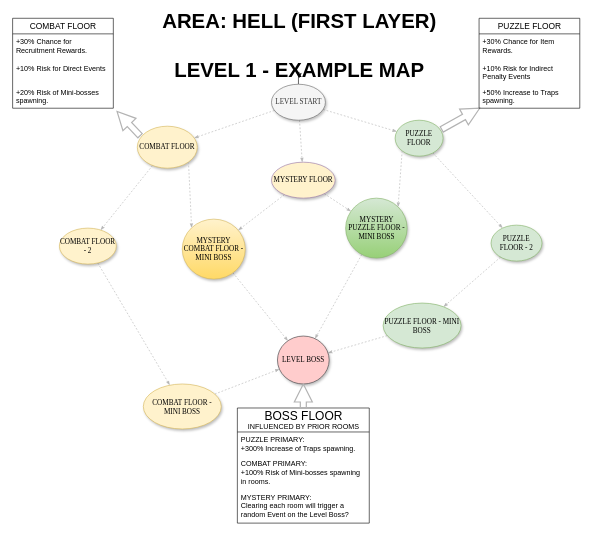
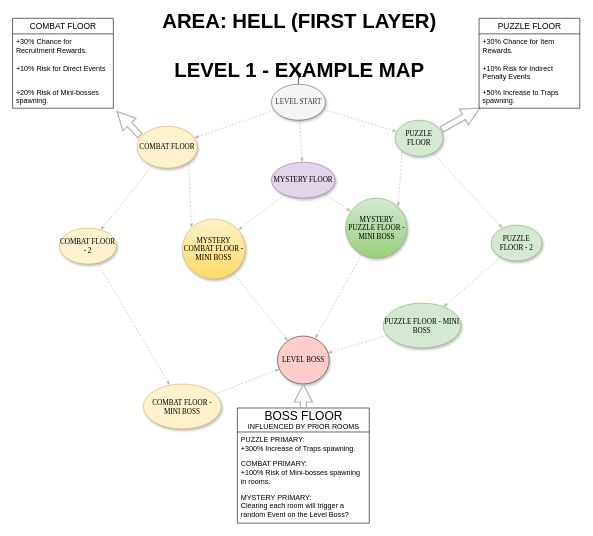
  <mxCell id="0" />
  <mxCell id="1" parent="0" />
  <mxCell id="2" style="edgeStyle=none;rounded=1;html=1;labelBackgroundColor=none;startArrow=none;startFill=0;startSize=5;endArrow=classicThin;endFill=1;endSize=5;jettySize=auto;orthogonalLoop=1;strokeColor=#B3B3B3;strokeWidth=1;fontFamily=Verdana;fontSize=12;dashed=1;" edge="1" parent="1" source="6" target="9"><mxGeometry relative="1" as="geometry" /></mxCell>
  <mxCell id="3" value="" style="edgeStyle=none;rounded=1;html=1;labelBackgroundColor=none;startArrow=none;startFill=0;startSize=5;endArrow=classicThin;endFill=1;endSize=5;jettySize=auto;orthogonalLoop=1;strokeColor=#B3B3B3;strokeWidth=1;fontFamily=Verdana;fontSize=12;dashed=1;" edge="1" parent="1" source="6" target="22"><mxGeometry relative="1" as="geometry" /></mxCell>
  <mxCell id="4" value="" style="edgeStyle=none;rounded=1;html=1;labelBackgroundColor=none;startArrow=none;startFill=0;startSize=5;endArrow=classicThin;endFill=1;endSize=5;jettySize=auto;orthogonalLoop=1;strokeColor=#B3B3B3;strokeWidth=1;fontFamily=Verdana;fontSize=12;dashed=1;" edge="1" parent="1" source="6" target="11"><mxGeometry relative="1" as="geometry" /></mxCell>
  <mxCell id="5" value="" style="edgeStyle=orthogonalEdgeStyle;rounded=0;orthogonalLoop=1;jettySize=auto;html=1;" edge="1" parent="1" source="6" target="27"><mxGeometry relative="1" as="geometry" /></mxCell>
  <mxCell id="6" value="LEVEL START" style="ellipse;whiteSpace=wrap;html=1;rounded=0;shadow=1;comic=0;labelBackgroundColor=none;strokeWidth=1;fontFamily=Verdana;fontSize=12;align=center;fillColor=#f5f5f5;fontColor=#333333;strokeColor=#666666;" vertex="1" parent="1"><mxGeometry x="451.75" y="140" width="90" height="60" as="geometry" /></mxCell>
  <mxCell id="7" value="" style="edgeStyle=none;rounded=1;html=1;labelBackgroundColor=none;startArrow=none;startFill=0;startSize=5;endArrow=classicThin;endFill=1;endSize=5;jettySize=auto;orthogonalLoop=1;strokeColor=#B3B3B3;strokeWidth=1;fontFamily=Verdana;fontSize=12;dashed=1;" edge="1" parent="1" source="9" target="19"><mxGeometry relative="1" as="geometry" /></mxCell>
  <mxCell id="8" value="" style="edgeStyle=none;rounded=1;html=1;labelBackgroundColor=none;startArrow=none;startFill=0;startSize=5;endArrow=classicThin;endFill=1;endSize=5;jettySize=auto;orthogonalLoop=1;strokeColor=#B3B3B3;strokeWidth=1;fontFamily=Verdana;fontSize=12;dashed=1;" edge="1" parent="1" source="9" target="17"><mxGeometry relative="1" as="geometry" /></mxCell>
- <mxCell id="9" value="MYSTERY FLOOR" style="ellipse;whiteSpace=wrap;html=1;rounded=0;shadow=1;comic=0;labelBackgroundColor=none;strokeWidth=1;fontFamily=Verdana;fontSize=12;align=center;fillColor=#fff2cc;strokeColor=#9673a6;" vertex="1" parent="1"><mxGeometry x="451.75" y="270" width="106.25" height="60" as="geometry" /></mxCell>
+ <mxCell id="9" value="MYSTERY FLOOR" style="ellipse;whiteSpace=wrap;html=1;rounded=0;shadow=1;comic=0;labelBackgroundColor=none;strokeWidth=1;fontFamily=Verdana;fontSize=12;align=center;fillColor=#e1d5e7;strokeColor=#9673a6;" vertex="1" parent="1"><mxGeometry x="451.75" y="270" width="106.25" height="60" as="geometry" /></mxCell>
  <mxCell id="10" value="" style="edgeStyle=none;rounded=1;html=1;labelBackgroundColor=none;startArrow=none;startFill=0;startSize=5;endArrow=classicThin;endFill=1;endSize=5;jettySize=auto;orthogonalLoop=1;strokeColor=#B3B3B3;strokeWidth=1;fontFamily=Verdana;fontSize=12;dashed=1;" edge="1" parent="1" source="11" target="13"><mxGeometry relative="1" as="geometry" /></mxCell>
  <mxCell id="11" value="PUZZLE FLOOR" style="ellipse;whiteSpace=wrap;html=1;rounded=0;shadow=1;comic=0;labelBackgroundColor=none;strokeWidth=1;fontFamily=Verdana;fontSize=12;align=center;fillColor=#d5e8d4;strokeColor=#82b366;" vertex="1" parent="1"><mxGeometry x="658" y="200" width="80" height="60" as="geometry" /></mxCell>
  <mxCell id="12" value="" style="edgeStyle=none;rounded=1;html=1;labelBackgroundColor=none;startArrow=none;startFill=0;startSize=5;endArrow=classicThin;endFill=1;endSize=5;jettySize=auto;orthogonalLoop=1;strokeColor=#B3B3B3;strokeWidth=1;fontFamily=Verdana;fontSize=12;dashed=1;" edge="1" parent="1" source="13" target="15"><mxGeometry relative="1" as="geometry" /></mxCell>
  <mxCell id="13" value="PUZZLE FLOOR - 2" style="ellipse;whiteSpace=wrap;html=1;rounded=0;shadow=1;comic=0;labelBackgroundColor=none;strokeWidth=1;fontFamily=Verdana;fontSize=12;align=center;fillColor=#d5e8d4;strokeColor=#82b366;" vertex="1" parent="1"><mxGeometry x="818" y="375" width="85" height="60" as="geometry" /></mxCell>
  <mxCell id="14" value="" style="edgeStyle=none;rounded=1;html=1;labelBackgroundColor=none;startArrow=none;startFill=0;startSize=5;endArrow=classicThin;endFill=1;endSize=5;jettySize=auto;orthogonalLoop=1;strokeColor=#B3B3B3;strokeWidth=1;fontFamily=Verdana;fontSize=12;dashed=1;" edge="1" parent="1" source="15" target="20"><mxGeometry relative="1" as="geometry" /></mxCell>
  <mxCell id="15" value="PUZZLE FLOOR - MINI BOSS" style="ellipse;whiteSpace=wrap;html=1;rounded=0;shadow=1;comic=0;labelBackgroundColor=none;strokeWidth=1;fontFamily=Verdana;fontSize=12;align=center;fillColor=#d5e8d4;strokeColor=#82b366;" vertex="1" parent="1"><mxGeometry x="638" y="505" width="130" height="75" as="geometry" /></mxCell>
  <mxCell id="16" value="" style="edgeStyle=none;rounded=1;html=1;labelBackgroundColor=none;startArrow=none;startFill=0;startSize=5;endArrow=classicThin;endFill=1;endSize=5;jettySize=auto;orthogonalLoop=1;strokeColor=#B3B3B3;strokeWidth=1;fontFamily=Verdana;fontSize=12;dashed=1;" edge="1" parent="1" source="17" target="20"><mxGeometry relative="1" as="geometry" /></mxCell>
  <mxCell id="17" value="MYSTERY PUZZLE FLOOR - MINI BOSS" style="ellipse;whiteSpace=wrap;html=1;rounded=0;shadow=1;comic=0;labelBackgroundColor=none;strokeWidth=1;fontFamily=Verdana;fontSize=12;align=center;fillColor=#d5e8d4;gradientColor=#97d077;strokeColor=#82b366;" vertex="1" parent="1"><mxGeometry x="575.5" y="330" width="102.5" height="100" as="geometry" /></mxCell>
  <mxCell id="18" value="" style="edgeStyle=none;rounded=1;html=1;labelBackgroundColor=none;startArrow=none;startFill=0;startSize=5;endArrow=classicThin;endFill=1;endSize=5;jettySize=auto;orthogonalLoop=1;strokeColor=#B3B3B3;strokeWidth=1;fontFamily=Verdana;fontSize=12;dashed=1;" edge="1" parent="1" source="19" target="20"><mxGeometry relative="1" as="geometry" /></mxCell>
  <mxCell id="19" value="MYSTERY COMBAT FLOOR - MINI BOSS" style="ellipse;whiteSpace=wrap;html=1;rounded=0;shadow=1;comic=0;labelBackgroundColor=none;strokeWidth=1;fontFamily=Verdana;fontSize=12;align=center;fillColor=#fff2cc;gradientColor=#ffd966;strokeColor=#d6b656;" vertex="1" parent="1"><mxGeometry x="303" y="365" width="105" height="100" as="geometry" /></mxCell>
  <mxCell id="20" value="LEVEL BOSS" style="ellipse;whiteSpace=wrap;html=1;rounded=0;shadow=1;comic=0;labelBackgroundColor=none;strokeWidth=1;fontFamily=Verdana;fontSize=12;align=center;fillColor=#ffcccc;strokeColor=#36393d;" vertex="1" parent="1"><mxGeometry x="461.75" y="560" width="86.25" height="80" as="geometry" /></mxCell>
  <mxCell id="21" value="" style="edgeStyle=none;rounded=1;html=1;labelBackgroundColor=none;startArrow=none;startFill=0;startSize=5;endArrow=classicThin;endFill=1;endSize=5;jettySize=auto;orthogonalLoop=1;strokeColor=#B3B3B3;strokeWidth=1;fontFamily=Verdana;fontSize=12;dashed=1;" edge="1" parent="1" source="22" target="24"><mxGeometry relative="1" as="geometry" /></mxCell>
  <mxCell id="22" value="COMBAT FLOOR" style="ellipse;whiteSpace=wrap;html=1;rounded=0;shadow=1;comic=0;labelBackgroundColor=none;strokeWidth=1;fontFamily=Verdana;fontSize=12;align=center;fillColor=#fff2cc;strokeColor=#d6b656;" vertex="1" parent="1"><mxGeometry x="228" y="210" width="100" height="70" as="geometry" /></mxCell>
  <mxCell id="23" value="" style="edgeStyle=none;rounded=1;html=1;labelBackgroundColor=none;startArrow=none;startFill=0;startSize=5;endArrow=classicThin;endFill=1;endSize=5;jettySize=auto;orthogonalLoop=1;strokeColor=#B3B3B3;strokeWidth=1;fontFamily=Verdana;fontSize=12;dashed=1;" edge="1" parent="1" source="24" target="26"><mxGeometry relative="1" as="geometry" /></mxCell>
  <mxCell id="24" value="COMBAT FLOOR - 2" style="ellipse;whiteSpace=wrap;html=1;rounded=0;shadow=1;comic=0;labelBackgroundColor=none;strokeWidth=1;fontFamily=Verdana;fontSize=12;align=center;fillColor=#fff2cc;strokeColor=#d6b656;" vertex="1" parent="1"><mxGeometry x="98" y="380" width="95" height="60" as="geometry" /></mxCell>
  <mxCell id="25" value="" style="edgeStyle=none;rounded=1;html=1;labelBackgroundColor=none;startArrow=none;startFill=0;startSize=5;endArrow=classicThin;endFill=1;endSize=5;jettySize=auto;orthogonalLoop=1;strokeColor=#B3B3B3;strokeWidth=1;fontFamily=Verdana;fontSize=12;dashed=1;" edge="1" parent="1" source="26" target="20"><mxGeometry relative="1" as="geometry" /></mxCell>
  <mxCell id="26" value="COMBAT FLOOR - MINI BOSS" style="ellipse;whiteSpace=wrap;html=1;rounded=0;shadow=1;comic=0;labelBackgroundColor=none;strokeWidth=1;fontFamily=Verdana;fontSize=12;align=center;fillColor=#fff2cc;strokeColor=#d6b656;" vertex="1" parent="1"><mxGeometry x="238" y="640" width="130" height="75" as="geometry" /></mxCell>
  <mxCell id="27" value="&lt;font style=&quot;font-size: 34px;&quot;&gt;AREA: HELL (FIRST LAYER)&lt;/font&gt;&lt;br&gt;&lt;font style=&quot;font-size: 34px;&quot;&gt;&lt;br&gt;LEVEL 1 - EXAMPLE MAP&lt;br&gt;&lt;/font&gt;" style="text;strokeColor=none;fillColor=none;html=1;fontSize=24;fontStyle=1;verticalAlign=middle;align=center;" vertex="1" parent="1"><mxGeometry x="208" y="20" width="580" height="110" as="geometry" /></mxCell>
  <mxCell id="28" value="" style="edgeStyle=none;rounded=1;html=1;labelBackgroundColor=none;startArrow=none;startFill=0;endArrow=classicThin;endFill=1;jettySize=auto;orthogonalLoop=1;strokeColor=#B3B3B3;strokeWidth=2;fontFamily=Verdana;fontSize=12;shape=arrow;entryX=0.006;entryY=1;entryDx=0;entryDy=0;entryPerimeter=0;exitX=0.971;exitY=0.257;exitDx=0;exitDy=0;exitPerimeter=0;" edge="1" parent="1" source="11" target="32"><mxGeometry relative="1" as="geometry"><mxPoint x="738" y="100" as="sourcePoint" /><mxPoint x="848" y="58" as="targetPoint" /></mxGeometry></mxCell>
  <mxCell id="29" value="&lt;font style=&quot;font-size: 14px;&quot;&gt; PUZZLE FLOOR&lt;br&gt;&lt;/font&gt;" style="swimlane;fontStyle=0;childLayout=stackLayout;horizontal=1;startSize=26;fillColor=none;horizontalStack=0;resizeParent=1;resizeParentMax=0;resizeLast=0;collapsible=1;marginBottom=0;html=1;" vertex="1" parent="1"><mxGeometry x="798" y="30" width="168" height="150" as="geometry" /></mxCell>
  <mxCell id="30" value="+30% Chance for Item Rewards." style="text;strokeColor=none;fillColor=none;align=left;verticalAlign=top;spacingLeft=4;spacingRight=4;overflow=hidden;rotatable=0;points=[[0,0.5],[1,0.5]];portConstraint=eastwest;whiteSpace=wrap;html=1;" vertex="1" parent="29"><mxGeometry y="26" width="168" height="44" as="geometry" /></mxCell>
  <mxCell id="31" value="+10% Risk for Indirect Penalty Events " style="text;strokeColor=none;fillColor=none;align=left;verticalAlign=top;spacingLeft=4;spacingRight=4;overflow=hidden;rotatable=0;points=[[0,0.5],[1,0.5]];portConstraint=eastwest;whiteSpace=wrap;html=1;" vertex="1" parent="29"><mxGeometry y="70" width="168" height="40" as="geometry" /></mxCell>
  <mxCell id="32" value="+50% Increase to Traps spawning." style="text;strokeColor=none;fillColor=none;align=left;verticalAlign=top;spacingLeft=4;spacingRight=4;overflow=hidden;rotatable=0;points=[[0,0.5],[1,0.5]];portConstraint=eastwest;whiteSpace=wrap;html=1;" vertex="1" parent="29"><mxGeometry y="110" width="168" height="40" as="geometry" /></mxCell>
  <mxCell id="33" value="" style="edgeStyle=none;rounded=1;html=1;labelBackgroundColor=none;startArrow=none;startFill=0;startSize=5;endArrow=classicThin;endFill=1;endSize=5;jettySize=auto;orthogonalLoop=1;strokeColor=#B3B3B3;strokeWidth=1;fontFamily=Verdana;fontSize=12;dashed=1;exitX=0;exitY=1;exitDx=0;exitDy=0;entryX=1;entryY=0;entryDx=0;entryDy=0;" edge="1" parent="1" source="11" target="17"><mxGeometry relative="1" as="geometry"><mxPoint x="548" y="320" as="sourcePoint" /><mxPoint x="722" y="398" as="targetPoint" /></mxGeometry></mxCell>
  <mxCell id="34" value="" style="edgeStyle=none;rounded=1;html=1;labelBackgroundColor=none;startArrow=none;startFill=0;startSize=5;endArrow=classicThin;endFill=1;endSize=5;jettySize=auto;orthogonalLoop=1;strokeColor=#B3B3B3;strokeWidth=1;fontFamily=Verdana;fontSize=12;dashed=1;exitX=1;exitY=1;exitDx=0;exitDy=0;entryX=0;entryY=0;entryDx=0;entryDy=0;" edge="1" parent="1" source="22" target="19"><mxGeometry relative="1" as="geometry"><mxPoint x="308" y="320" as="sourcePoint" /><mxPoint x="368" y="410" as="targetPoint" /></mxGeometry></mxCell>
  <mxCell id="35" value="&lt;font style=&quot;font-size: 14px;&quot;&gt; COMBAT FLOOR&lt;br&gt;&lt;/font&gt;" style="swimlane;fontStyle=0;childLayout=stackLayout;horizontal=1;startSize=26;fillColor=none;horizontalStack=0;resizeParent=1;resizeParentMax=0;resizeLast=0;collapsible=1;marginBottom=0;html=1;" vertex="1" parent="1"><mxGeometry x="20" y="30" width="168" height="150" as="geometry" /></mxCell>
  <mxCell id="36" value="+30% Chance for Recruitment Rewards." style="text;strokeColor=none;fillColor=none;align=left;verticalAlign=top;spacingLeft=4;spacingRight=4;overflow=hidden;rotatable=0;points=[[0,0.5],[1,0.5]];portConstraint=eastwest;whiteSpace=wrap;html=1;" vertex="1" parent="35"><mxGeometry y="26" width="168" height="44" as="geometry" /></mxCell>
  <mxCell id="37" value="+10% Risk for Direct Events " style="text;strokeColor=none;fillColor=none;align=left;verticalAlign=top;spacingLeft=4;spacingRight=4;overflow=hidden;rotatable=0;points=[[0,0.5],[1,0.5]];portConstraint=eastwest;whiteSpace=wrap;html=1;" vertex="1" parent="35"><mxGeometry y="70" width="168" height="40" as="geometry" /></mxCell>
  <mxCell id="38" value="+20% Risk of Mini-bosses spawning." style="text;strokeColor=none;fillColor=none;align=left;verticalAlign=top;spacingLeft=4;spacingRight=4;overflow=hidden;rotatable=0;points=[[0,0.5],[1,0.5]];portConstraint=eastwest;whiteSpace=wrap;html=1;" vertex="1" parent="35"><mxGeometry y="110" width="168" height="40" as="geometry" /></mxCell>
  <mxCell id="39" value="" style="edgeStyle=none;rounded=1;html=1;labelBackgroundColor=none;startArrow=none;startFill=0;endArrow=classicThin;endFill=1;jettySize=auto;orthogonalLoop=1;strokeColor=#B3B3B3;strokeWidth=2;fontFamily=Verdana;fontSize=12;shape=arrow;exitX=0.046;exitY=0.227;exitDx=0;exitDy=0;exitPerimeter=0;entryX=1.037;entryY=1.135;entryDx=0;entryDy=0;entryPerimeter=0;" edge="1" parent="1" source="22" target="38"><mxGeometry relative="1" as="geometry"><mxPoint x="208" y="110" as="sourcePoint" /><mxPoint x="148" y="10" as="targetPoint" /></mxGeometry></mxCell>
  <mxCell id="40" value="&lt;div&gt;&lt;font style=&quot;font-size: 20px;&quot;&gt;BOSS FLOOR&lt;/font&gt;&lt;/div&gt;INFLUENCED BY PRIOR ROOMS" style="swimlane;fontStyle=0;childLayout=stackLayout;horizontal=1;startSize=40;fillColor=none;horizontalStack=0;resizeParent=1;resizeParentMax=0;resizeLast=0;collapsible=1;marginBottom=0;html=1;" vertex="1" parent="1"><mxGeometry x="394.87" y="680" width="220" height="192" as="geometry" /></mxCell>
  <mxCell id="41" value="PUZZLE PRIMARY: &lt;br&gt;&lt;div&gt;+300% Increase of Traps spawning.&lt;br&gt;&lt;/div&gt;" style="text;strokeColor=none;fillColor=none;align=left;verticalAlign=top;spacingLeft=4;spacingRight=4;overflow=hidden;rotatable=0;points=[[0,0.5],[1,0.5]];portConstraint=eastwest;whiteSpace=wrap;html=1;" vertex="1" parent="40"><mxGeometry y="40" width="220" height="40" as="geometry" /></mxCell>
  <mxCell id="42" value="COMBAT PRIMARY: &lt;br&gt;+100% Risk of Mini-bosses spawning in rooms." style="text;strokeColor=none;fillColor=none;align=left;verticalAlign=top;spacingLeft=4;spacingRight=4;overflow=hidden;rotatable=0;points=[[0,0.5],[1,0.5]];portConstraint=eastwest;whiteSpace=wrap;html=1;" vertex="1" parent="40"><mxGeometry y="80" width="220" height="56" as="geometry" /></mxCell>
  <mxCell id="43" value="MYSTERY PRIMARY: &lt;br&gt;Clearing each room will trigger a random Event on the Level Boss?" style="text;strokeColor=none;fillColor=none;align=left;verticalAlign=top;spacingLeft=4;spacingRight=4;overflow=hidden;rotatable=0;points=[[0,0.5],[1,0.5]];portConstraint=eastwest;whiteSpace=wrap;html=1;" vertex="1" parent="40"><mxGeometry y="136" width="220" height="56" as="geometry" /></mxCell>
  <mxCell id="44" value="" style="edgeStyle=none;rounded=1;html=1;labelBackgroundColor=none;startArrow=none;startFill=0;endArrow=classicThin;endFill=1;jettySize=auto;orthogonalLoop=1;strokeColor=#B3B3B3;strokeWidth=2;fontFamily=Verdana;fontSize=12;shape=arrow;entryX=0.5;entryY=1;entryDx=0;entryDy=0;exitX=0.5;exitY=0;exitDx=0;exitDy=0;" edge="1" parent="1" source="40" target="20"><mxGeometry relative="1" as="geometry"><mxPoint x="488" y="690" as="sourcePoint" /><mxPoint x="657" y="690" as="targetPoint" /></mxGeometry></mxCell>
